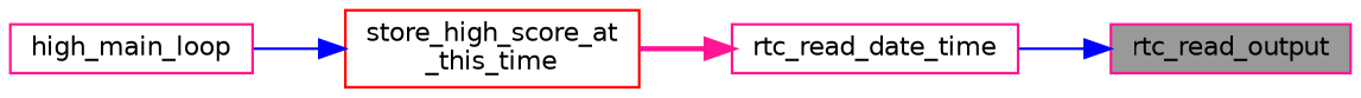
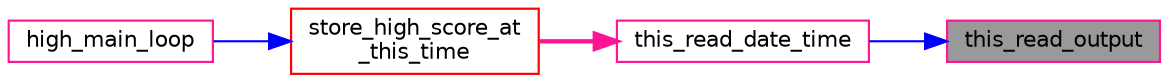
  digraph {
    rankdir=RL
    node [color=deeppink fillcolor=white fontname=Helvetica fontsize=10 shape=box style=filled]
    edge [color=blue dir=back fontname=Helvetica fontsize=10 labelfontname=Helvetica labelfontsize=10 style=solid]
-   n1 [fillcolor=grey60 fontcolor=black height=0.2 label=rtc_read_output width=0.4]
-   n2 [height=0.2 label=rtc_read_date_time width=0.4]
+   n1 [fillcolor=grey60 fontcolor=black height=0.2 label=this_read_output width=0.4]
+   n2 [height=0.2 label=this_read_date_time width=0.4]
    n3 [color=red height=0.2 label="store_high_score_at\l_this_time" width=0.4]
    n4 [height=0.2 label=high_main_loop width=0.4]
    n1 -> n2
    n2 -> n3 [color=deeppink style=bold]
    n3 -> n4
  }
